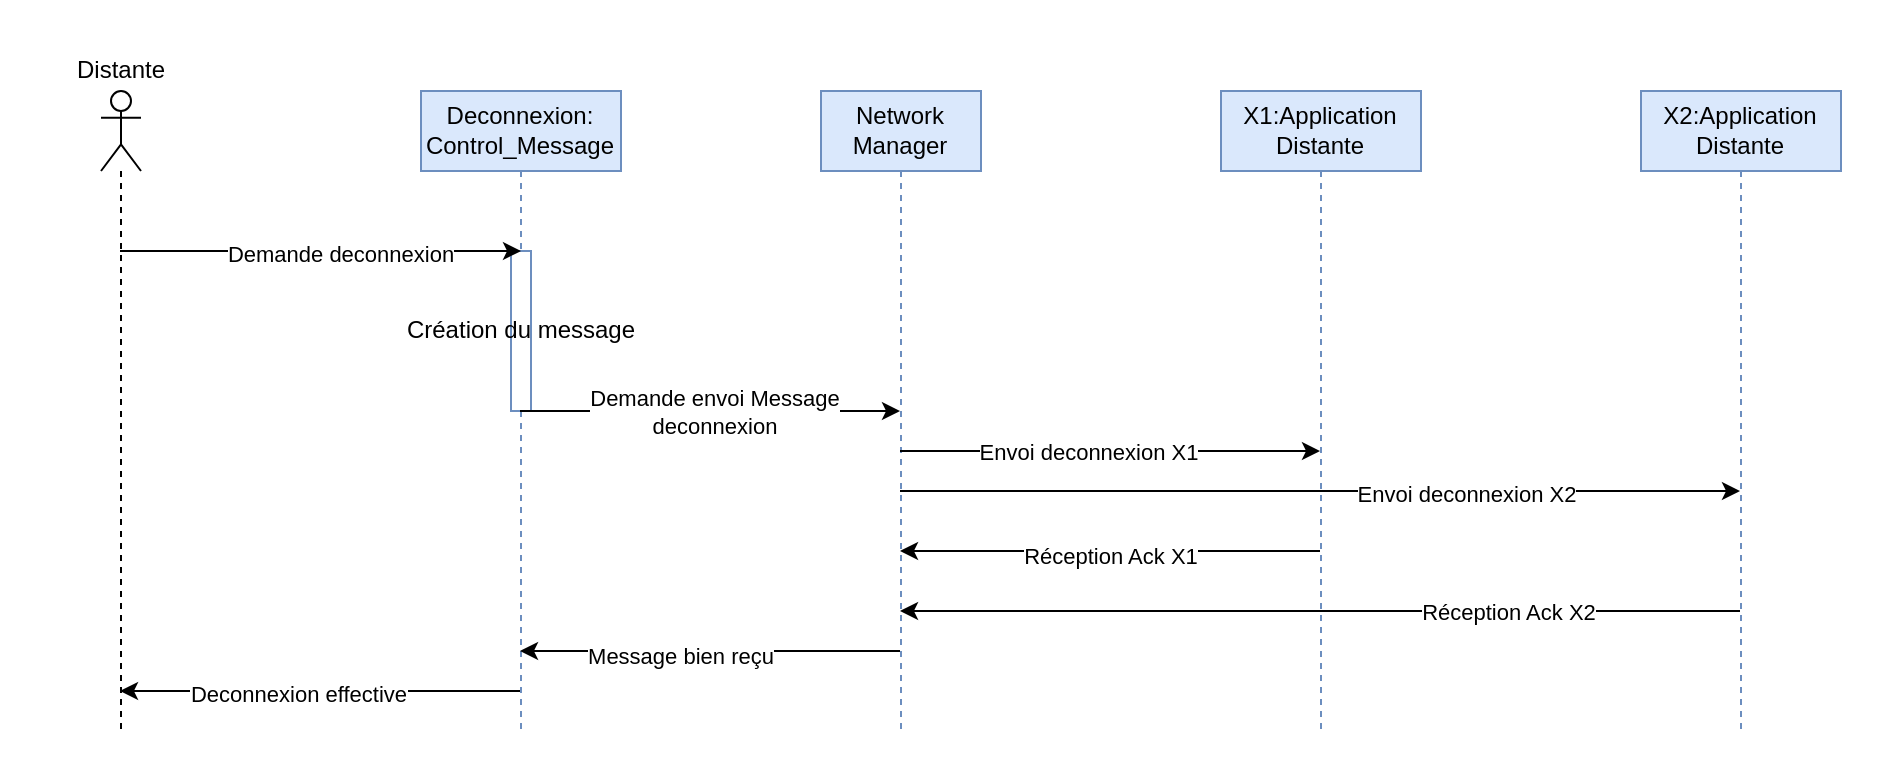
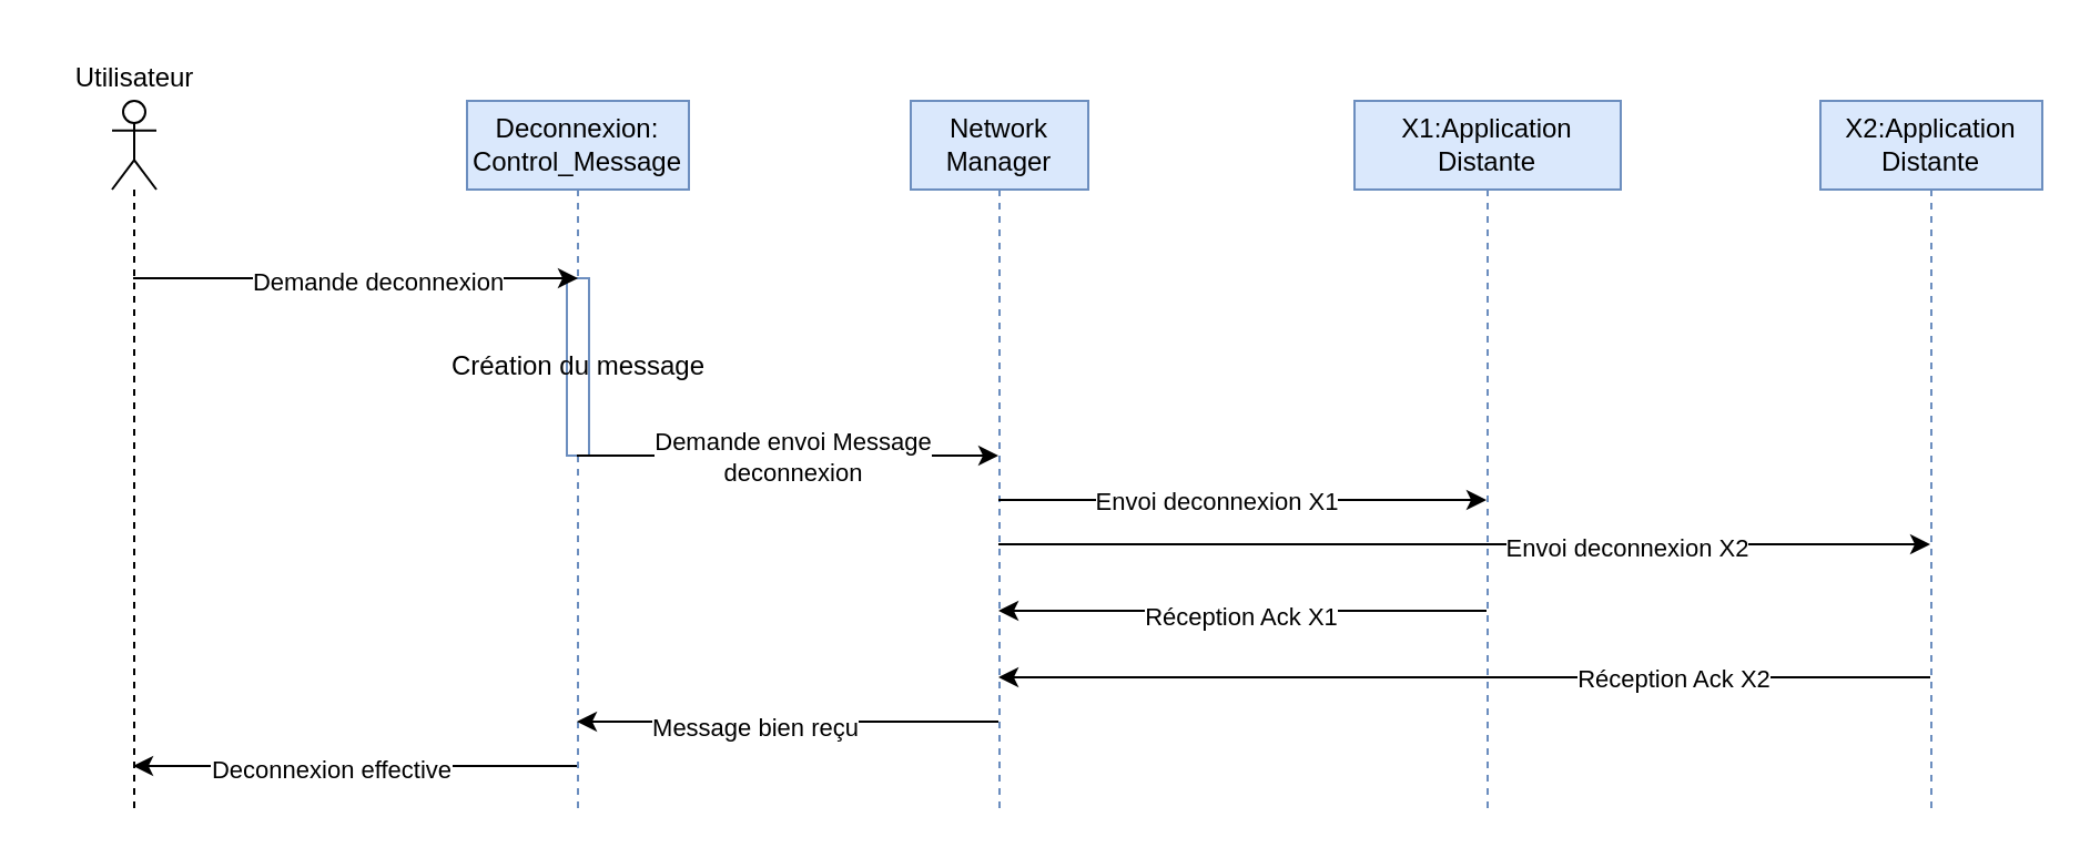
  <mxCell id="0" />
  <mxCell id="1" parent="0" />
  <mxCell id="2" value="" style="shape=umlLifeline;participant=umlActor;perimeter=lifelinePerimeter;whiteSpace=wrap;html=1;container=1;collapsible=0;recursiveResize=0;verticalAlign=top;spacingTop=36;outlineConnect=0;" vertex="1" parent="1"><mxGeometry x="50" y="45" width="20" height="320" as="geometry" /></mxCell>
  <mxCell id="3" value="Deconnexion: Control_Message" style="shape=umlLifeline;perimeter=lifelinePerimeter;whiteSpace=wrap;html=1;container=1;collapsible=0;recursiveResize=0;outlineConnect=0;fillColor=#dae8fc;strokeColor=#6c8ebf;" vertex="1" parent="1"><mxGeometry x="210" y="45" width="100" height="320" as="geometry" /></mxCell>
  <mxCell id="4" value="Création du message" style="html=1;points=[];perimeter=orthogonalPerimeter;fillColor=#ffffff;strokeColor=#6c8ebf;" vertex="1" parent="3"><mxGeometry x="45" y="80" width="10" height="80" as="geometry" /></mxCell>
  <mxCell id="5" value="Network Manager" style="shape=umlLifeline;perimeter=lifelinePerimeter;whiteSpace=wrap;html=1;container=1;collapsible=0;recursiveResize=0;outlineConnect=0;fillColor=#dae8fc;strokeColor=#6c8ebf;" vertex="1" parent="1"><mxGeometry x="410" y="45" width="80" height="320" as="geometry" /></mxCell>
- <mxCell id="6" value="X1:Application&lt;br&gt;Distante" style="shape=umlLifeline;perimeter=lifelinePerimeter;whiteSpace=wrap;html=1;container=1;collapsible=0;recursiveResize=0;outlineConnect=0;fillColor=#dae8fc;strokeColor=#6c8ebf;" vertex="1" parent="1"><mxGeometry x="610" y="45" width="100" height="320" as="geometry" /></mxCell>
+ <mxCell id="6" value="X1:Application&lt;br&gt;Distante" style="shape=umlLifeline;perimeter=lifelinePerimeter;whiteSpace=wrap;html=1;container=1;collapsible=0;recursiveResize=0;outlineConnect=0;fillColor=#dae8fc;strokeColor=#6c8ebf;" vertex="1" parent="1"><mxGeometry x="610" y="45" width="120" height="320" as="geometry" /></mxCell>
  <mxCell id="7" value="X2:Application&lt;br&gt;Distante" style="shape=umlLifeline;perimeter=lifelinePerimeter;whiteSpace=wrap;html=1;container=1;collapsible=0;recursiveResize=0;outlineConnect=0;fillColor=#dae8fc;strokeColor=#6c8ebf;" vertex="1" parent="1"><mxGeometry x="820" y="45" width="100" height="320" as="geometry" /></mxCell>
- <mxCell id="8" value="Distante" style="text;html=1;align=center;verticalAlign=middle;resizable=0;points=[];autosize=1;strokeColor=none;fillColor=none;" vertex="1" parent="1"><mxGeometry x="20" y="20" width="80" height="30" as="geometry" /></mxCell>
+ <mxCell id="8" value="Utilisateur" style="text;html=1;align=center;verticalAlign=middle;resizable=0;points=[];autosize=1;strokeColor=none;fillColor=none;" vertex="1" parent="1"><mxGeometry x="20" y="20" width="80" height="30" as="geometry" /></mxCell>
  <mxCell id="9" value="" style="endArrow=classic;html=1;rounded=0;" edge="1" parent="1" source="2"><mxGeometry width="50" height="50" relative="1" as="geometry"><mxPoint x="430" y="175" as="sourcePoint" /><mxPoint x="260" y="125" as="targetPoint" /></mxGeometry></mxCell>
  <mxCell id="10" value="Demande deconnexion" style="edgeLabel;html=1;align=center;verticalAlign=middle;resizable=0;points=[];" connectable="0" vertex="1" parent="9"><mxGeometry x="0.096" y="-1" relative="1" as="geometry"><mxPoint as="offset" /></mxGeometry></mxCell>
  <mxCell id="11" value="" style="endArrow=classic;html=1;rounded=0;" edge="1" parent="1" source="3" target="5"><mxGeometry width="50" height="50" relative="1" as="geometry"><mxPoint x="430" y="175" as="sourcePoint" /><mxPoint x="480" y="125" as="targetPoint" /><Array as="points"><mxPoint x="360" y="205" /></Array></mxGeometry></mxCell>
  <mxCell id="12" value="Demande envoi Message&lt;br&gt;deconnexion" style="edgeLabel;html=1;align=center;verticalAlign=middle;resizable=0;points=[];" connectable="0" vertex="1" parent="11"><mxGeometry x="-0.151" y="1" relative="1" as="geometry"><mxPoint x="16" y="1" as="offset" /></mxGeometry></mxCell>
  <mxCell id="13" value="" style="endArrow=classic;html=1;rounded=0;" edge="1" parent="1" source="5" target="6"><mxGeometry width="50" height="50" relative="1" as="geometry"><mxPoint x="430" y="165" as="sourcePoint" /><mxPoint x="480" y="115" as="targetPoint" /><Array as="points"><mxPoint x="550" y="225" /></Array></mxGeometry></mxCell>
  <mxCell id="14" value="Envoi deconnexion X1" style="edgeLabel;html=1;align=center;verticalAlign=middle;resizable=0;points=[];" connectable="0" vertex="1" parent="13"><mxGeometry x="-0.331" y="-3" relative="1" as="geometry"><mxPoint x="24" y="-3" as="offset" /></mxGeometry></mxCell>
  <mxCell id="15" value="" style="endArrow=classic;html=1;rounded=0;" edge="1" parent="1" source="5" target="7"><mxGeometry width="50" height="50" relative="1" as="geometry"><mxPoint x="400" y="175" as="sourcePoint" /><mxPoint x="450" y="125" as="targetPoint" /><Array as="points"><mxPoint x="660" y="245" /></Array></mxGeometry></mxCell>
  <mxCell id="16" value="Envoi deconnexion X2" style="edgeLabel;html=1;align=center;verticalAlign=middle;resizable=0;points=[];" connectable="0" vertex="1" parent="15"><mxGeometry x="0.348" y="-1" relative="1" as="geometry"><mxPoint as="offset" /></mxGeometry></mxCell>
  <mxCell id="17" value="" style="endArrow=classic;html=1;rounded=0;" edge="1" parent="1" source="6" target="5"><mxGeometry width="50" height="50" relative="1" as="geometry"><mxPoint x="390" y="225" as="sourcePoint" /><mxPoint x="440" y="175" as="targetPoint" /><Array as="points"><mxPoint x="560" y="275" /></Array></mxGeometry></mxCell>
  <mxCell id="18" value="Réception Ack X1" style="edgeLabel;html=1;align=center;verticalAlign=middle;resizable=0;points=[];" connectable="0" vertex="1" parent="17"><mxGeometry x="0.201" y="2" relative="1" as="geometry"><mxPoint x="21" as="offset" /></mxGeometry></mxCell>
  <mxCell id="19" value="" style="endArrow=classic;html=1;rounded=0;" edge="1" parent="1" source="7" target="5"><mxGeometry width="50" height="50" relative="1" as="geometry"><mxPoint x="390" y="225" as="sourcePoint" /><mxPoint x="440" y="175" as="targetPoint" /><Array as="points"><mxPoint x="660" y="305" /></Array></mxGeometry></mxCell>
  <mxCell id="20" value="Réception Ack X2" style="edgeLabel;html=1;align=center;verticalAlign=middle;resizable=0;points=[];" connectable="0" vertex="1" parent="19"><mxGeometry x="-0.364" relative="1" as="geometry"><mxPoint x="18" as="offset" /></mxGeometry></mxCell>
  <mxCell id="21" value="" style="endArrow=classic;html=1;rounded=0;" edge="1" parent="1" source="5" target="3"><mxGeometry width="50" height="50" relative="1" as="geometry"><mxPoint x="390" y="225" as="sourcePoint" /><mxPoint x="440" y="175" as="targetPoint" /><Array as="points"><mxPoint x="360" y="325" /></Array></mxGeometry></mxCell>
  <mxCell id="22" value="Message bien reçu" style="edgeLabel;html=1;align=center;verticalAlign=middle;resizable=0;points=[];" connectable="0" vertex="1" parent="21"><mxGeometry x="0.161" y="2" relative="1" as="geometry"><mxPoint as="offset" /></mxGeometry></mxCell>
  <mxCell id="23" value="" style="endArrow=classic;html=1;rounded=0;" edge="1" parent="1" source="3" target="2"><mxGeometry width="50" height="50" relative="1" as="geometry"><mxPoint x="390" y="225" as="sourcePoint" /><mxPoint x="440" y="175" as="targetPoint" /><Array as="points"><mxPoint x="170" y="345" /></Array></mxGeometry></mxCell>
  <mxCell id="24" value="Deconnexion effective" style="edgeLabel;html=1;align=center;verticalAlign=middle;resizable=0;points=[];" connectable="0" vertex="1" parent="23"><mxGeometry x="0.111" y="1" relative="1" as="geometry"><mxPoint as="offset" /></mxGeometry></mxCell>
